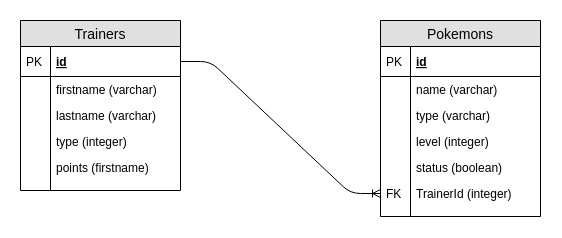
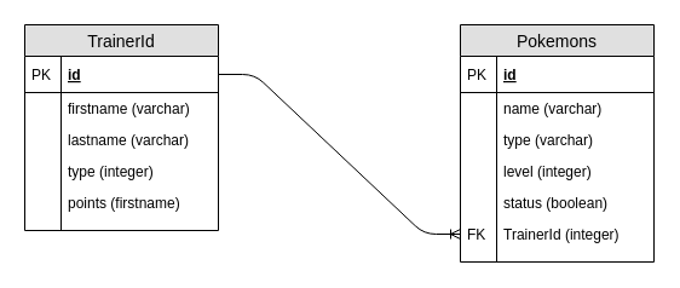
  <mxCell id="0" />
  <mxCell id="1" parent="0" />
- <mxCell id="2" value="Trainers" style="swimlane;fontStyle=0;childLayout=stackLayout;horizontal=1;startSize=26;fillColor=#e0e0e0;horizontalStack=0;resizeParent=1;resizeParentMax=0;resizeLast=0;collapsible=1;marginBottom=0;swimlaneFillColor=#ffffff;align=center;fontSize=14;" parent="1" vertex="1"><mxGeometry x="20" y="20" width="160" height="170" as="geometry" /></mxCell>
+ <mxCell id="2" value="TrainerId" style="swimlane;fontStyle=0;childLayout=stackLayout;horizontal=1;startSize=26;fillColor=#e0e0e0;horizontalStack=0;resizeParent=1;resizeParentMax=0;resizeLast=0;collapsible=1;marginBottom=0;swimlaneFillColor=#ffffff;align=center;fontSize=14;" parent="1" vertex="1"><mxGeometry x="20" y="20" width="160" height="170" as="geometry" /></mxCell>
  <mxCell id="3" value="id" style="shape=partialRectangle;top=0;left=0;right=0;bottom=1;align=left;verticalAlign=middle;fillColor=none;spacingLeft=34;spacingRight=4;overflow=hidden;rotatable=0;points=[[0,0.5],[1,0.5]];portConstraint=eastwest;dropTarget=0;fontStyle=5;fontSize=12;" parent="2" vertex="1"><mxGeometry y="26" width="160" height="30" as="geometry" /></mxCell>
  <mxCell id="4" value="PK" style="shape=partialRectangle;top=0;left=0;bottom=0;fillColor=none;align=left;verticalAlign=middle;spacingLeft=4;spacingRight=4;overflow=hidden;rotatable=0;points=[];portConstraint=eastwest;part=1;fontSize=12;" parent="3" vertex="1" connectable="0"><mxGeometry width="30" height="30" as="geometry" /></mxCell>
  <mxCell id="5" value="firstname (varchar)" style="shape=partialRectangle;top=0;left=0;right=0;bottom=0;align=left;verticalAlign=top;fillColor=none;spacingLeft=34;spacingRight=4;overflow=hidden;rotatable=0;points=[[0,0.5],[1,0.5]];portConstraint=eastwest;dropTarget=0;fontSize=12;" parent="2" vertex="1"><mxGeometry y="56" width="160" height="26" as="geometry" /></mxCell>
  <mxCell id="6" value="" style="shape=partialRectangle;top=0;left=0;bottom=0;fillColor=none;align=left;verticalAlign=top;spacingLeft=4;spacingRight=4;overflow=hidden;rotatable=0;points=[];portConstraint=eastwest;part=1;fontSize=12;" parent="5" vertex="1" connectable="0"><mxGeometry width="30" height="26" as="geometry" /></mxCell>
  <mxCell id="7" value="lastname (varchar)" style="shape=partialRectangle;top=0;left=0;right=0;bottom=0;align=left;verticalAlign=top;fillColor=none;spacingLeft=34;spacingRight=4;overflow=hidden;rotatable=0;points=[[0,0.5],[1,0.5]];portConstraint=eastwest;dropTarget=0;fontSize=12;" vertex="1" parent="2"><mxGeometry y="82" width="160" height="26" as="geometry" /></mxCell>
  <mxCell id="8" value="" style="shape=partialRectangle;top=0;left=0;bottom=0;fillColor=none;align=left;verticalAlign=top;spacingLeft=4;spacingRight=4;overflow=hidden;rotatable=0;points=[];portConstraint=eastwest;part=1;fontSize=12;" vertex="1" connectable="0" parent="7"><mxGeometry width="30" height="26" as="geometry" /></mxCell>
  <mxCell id="9" value="type (integer)" style="shape=partialRectangle;top=0;left=0;right=0;bottom=0;align=left;verticalAlign=top;fillColor=none;spacingLeft=34;spacingRight=4;overflow=hidden;rotatable=0;points=[[0,0.5],[1,0.5]];portConstraint=eastwest;dropTarget=0;fontSize=12;" parent="2" vertex="1"><mxGeometry y="108" width="160" height="26" as="geometry" /></mxCell>
  <mxCell id="10" value="" style="shape=partialRectangle;top=0;left=0;bottom=0;fillColor=none;align=left;verticalAlign=top;spacingLeft=4;spacingRight=4;overflow=hidden;rotatable=0;points=[];portConstraint=eastwest;part=1;fontSize=12;" parent="9" vertex="1" connectable="0"><mxGeometry width="30" height="26" as="geometry" /></mxCell>
  <mxCell id="11" value="points (firstname)" style="shape=partialRectangle;top=0;left=0;right=0;bottom=0;align=left;verticalAlign=top;fillColor=none;spacingLeft=34;spacingRight=4;overflow=hidden;rotatable=0;points=[[0,0.5],[1,0.5]];portConstraint=eastwest;dropTarget=0;fontSize=12;" parent="2" vertex="1"><mxGeometry y="134" width="160" height="26" as="geometry" /></mxCell>
  <mxCell id="12" value="" style="shape=partialRectangle;top=0;left=0;bottom=0;fillColor=none;align=left;verticalAlign=top;spacingLeft=4;spacingRight=4;overflow=hidden;rotatable=0;points=[];portConstraint=eastwest;part=1;fontSize=12;" parent="11" vertex="1" connectable="0"><mxGeometry width="30" height="26" as="geometry" /></mxCell>
  <mxCell id="13" value="" style="shape=partialRectangle;top=0;left=0;right=0;bottom=0;align=left;verticalAlign=top;fillColor=none;spacingLeft=34;spacingRight=4;overflow=hidden;rotatable=0;points=[[0,0.5],[1,0.5]];portConstraint=eastwest;dropTarget=0;fontSize=12;" parent="2" vertex="1"><mxGeometry y="160" width="160" height="10" as="geometry" /></mxCell>
  <mxCell id="14" value="" style="shape=partialRectangle;top=0;left=0;bottom=0;fillColor=none;align=left;verticalAlign=top;spacingLeft=4;spacingRight=4;overflow=hidden;rotatable=0;points=[];portConstraint=eastwest;part=1;fontSize=12;" parent="13" vertex="1" connectable="0"><mxGeometry width="30" height="10" as="geometry" /></mxCell>
  <mxCell id="15" value="Pokemons" style="swimlane;fontStyle=0;childLayout=stackLayout;horizontal=1;startSize=26;fillColor=#e0e0e0;horizontalStack=0;resizeParent=1;resizeParentMax=0;resizeLast=0;collapsible=1;marginBottom=0;swimlaneFillColor=#ffffff;align=center;fontSize=14;" parent="1" vertex="1"><mxGeometry x="380" y="20" width="160" height="196" as="geometry" /></mxCell>
  <mxCell id="16" value="id" style="shape=partialRectangle;top=0;left=0;right=0;bottom=1;align=left;verticalAlign=middle;fillColor=none;spacingLeft=34;spacingRight=4;overflow=hidden;rotatable=0;points=[[0,0.5],[1,0.5]];portConstraint=eastwest;dropTarget=0;fontStyle=5;fontSize=12;" parent="15" vertex="1"><mxGeometry y="26" width="160" height="30" as="geometry" /></mxCell>
  <mxCell id="17" value="PK" style="shape=partialRectangle;top=0;left=0;bottom=0;fillColor=none;align=left;verticalAlign=middle;spacingLeft=4;spacingRight=4;overflow=hidden;rotatable=0;points=[];portConstraint=eastwest;part=1;fontSize=12;" parent="16" vertex="1" connectable="0"><mxGeometry width="30" height="30" as="geometry" /></mxCell>
  <mxCell id="18" value="name (varchar)" style="shape=partialRectangle;top=0;left=0;right=0;bottom=0;align=left;verticalAlign=top;fillColor=none;spacingLeft=34;spacingRight=4;overflow=hidden;rotatable=0;points=[[0,0.5],[1,0.5]];portConstraint=eastwest;dropTarget=0;fontSize=12;" parent="15" vertex="1"><mxGeometry y="56" width="160" height="26" as="geometry" /></mxCell>
  <mxCell id="19" value="" style="shape=partialRectangle;top=0;left=0;bottom=0;fillColor=none;align=left;verticalAlign=top;spacingLeft=4;spacingRight=4;overflow=hidden;rotatable=0;points=[];portConstraint=eastwest;part=1;fontSize=12;" parent="18" vertex="1" connectable="0"><mxGeometry width="30" height="26" as="geometry" /></mxCell>
  <mxCell id="20" value="type (varchar)" style="shape=partialRectangle;top=0;left=0;right=0;bottom=0;align=left;verticalAlign=top;fillColor=none;spacingLeft=34;spacingRight=4;overflow=hidden;rotatable=0;points=[[0,0.5],[1,0.5]];portConstraint=eastwest;dropTarget=0;fontSize=12;" parent="15" vertex="1"><mxGeometry y="82" width="160" height="26" as="geometry" /></mxCell>
  <mxCell id="21" value="" style="shape=partialRectangle;top=0;left=0;bottom=0;fillColor=none;align=left;verticalAlign=top;spacingLeft=4;spacingRight=4;overflow=hidden;rotatable=0;points=[];portConstraint=eastwest;part=1;fontSize=12;" parent="20" vertex="1" connectable="0"><mxGeometry width="30" height="26" as="geometry" /></mxCell>
  <mxCell id="22" value="level (integer)" style="shape=partialRectangle;top=0;left=0;right=0;bottom=0;align=left;verticalAlign=top;fillColor=none;spacingLeft=34;spacingRight=4;overflow=hidden;rotatable=0;points=[[0,0.5],[1,0.5]];portConstraint=eastwest;dropTarget=0;fontSize=12;" parent="15" vertex="1"><mxGeometry y="108" width="160" height="26" as="geometry" /></mxCell>
  <mxCell id="23" value="" style="shape=partialRectangle;top=0;left=0;bottom=0;fillColor=none;align=left;verticalAlign=top;spacingLeft=4;spacingRight=4;overflow=hidden;rotatable=0;points=[];portConstraint=eastwest;part=1;fontSize=12;" parent="22" vertex="1" connectable="0"><mxGeometry width="30" height="26" as="geometry" /></mxCell>
  <mxCell id="24" value="status (boolean)" style="shape=partialRectangle;top=0;left=0;right=0;bottom=0;align=left;verticalAlign=top;fillColor=none;spacingLeft=34;spacingRight=4;overflow=hidden;rotatable=0;points=[[0,0.5],[1,0.5]];portConstraint=eastwest;dropTarget=0;fontSize=12;" parent="15" vertex="1"><mxGeometry y="134" width="160" height="26" as="geometry" /></mxCell>
  <mxCell id="25" value="" style="shape=partialRectangle;top=0;left=0;bottom=0;fillColor=none;align=left;verticalAlign=top;spacingLeft=4;spacingRight=4;overflow=hidden;rotatable=0;points=[];portConstraint=eastwest;part=1;fontSize=12;" parent="24" vertex="1" connectable="0"><mxGeometry width="30" height="26" as="geometry" /></mxCell>
  <mxCell id="26" value="TrainerId (integer)" style="shape=partialRectangle;top=0;left=0;right=0;bottom=0;align=left;verticalAlign=top;fillColor=none;spacingLeft=34;spacingRight=4;overflow=hidden;rotatable=0;points=[[0,0.5],[1,0.5]];portConstraint=eastwest;dropTarget=0;fontSize=12;" parent="15" vertex="1"><mxGeometry y="160" width="160" height="26" as="geometry" /></mxCell>
  <mxCell id="27" value="FK" style="shape=partialRectangle;top=0;left=0;bottom=0;fillColor=none;align=left;verticalAlign=top;spacingLeft=4;spacingRight=4;overflow=hidden;rotatable=0;points=[];portConstraint=eastwest;part=1;fontSize=12;" parent="26" vertex="1" connectable="0"><mxGeometry width="30" height="26" as="geometry" /></mxCell>
  <mxCell id="28" value="" style="shape=partialRectangle;top=0;left=0;right=0;bottom=0;align=left;verticalAlign=top;fillColor=none;spacingLeft=34;spacingRight=4;overflow=hidden;rotatable=0;points=[[0,0.5],[1,0.5]];portConstraint=eastwest;dropTarget=0;fontSize=12;" parent="15" vertex="1"><mxGeometry y="186" width="160" height="10" as="geometry" /></mxCell>
  <mxCell id="29" value="" style="shape=partialRectangle;top=0;left=0;bottom=0;fillColor=none;align=left;verticalAlign=top;spacingLeft=4;spacingRight=4;overflow=hidden;rotatable=0;points=[];portConstraint=eastwest;part=1;fontSize=12;" parent="28" vertex="1" connectable="0"><mxGeometry width="30" height="10" as="geometry" /></mxCell>
  <mxCell id="30" value="" style="edgeStyle=entityRelationEdgeStyle;fontSize=12;html=1;endArrow=ERoneToMany;exitX=1;exitY=0.5;exitDx=0;exitDy=0;entryX=0;entryY=0.5;entryDx=0;entryDy=0;" parent="1" source="3" target="26" edge="1"><mxGeometry width="100" height="100" relative="1" as="geometry"><mxPoint x="290" y="230" as="sourcePoint" /><mxPoint x="390" y="130" as="targetPoint" /></mxGeometry></mxCell>
